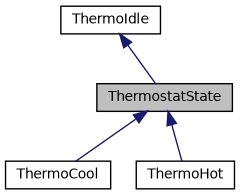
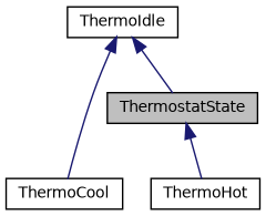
  digraph {
    node [color=black fillcolor=white fontname=Helvetica fontsize=10 shape=record style=filled]
    edge [color=midnightblue dir=back fontname=Helvetica fontsize=10 labelfontname=Helvetica labelfontsize=10 style=solid]
    n1 [fillcolor=grey75 fontcolor=black height=0.2 label=ThermostatState width=0.4]
    n2 [height=0.2 label=ThermoCool width=0.4]
    n3 [height=0.2 label=ThermoHot width=0.4]
    n4 [height=0.2 label=ThermoIdle width=0.4]
-   n1 -> n2
+   n4 -> n2
    n1 -> n3
    n4 -> n1
  }
